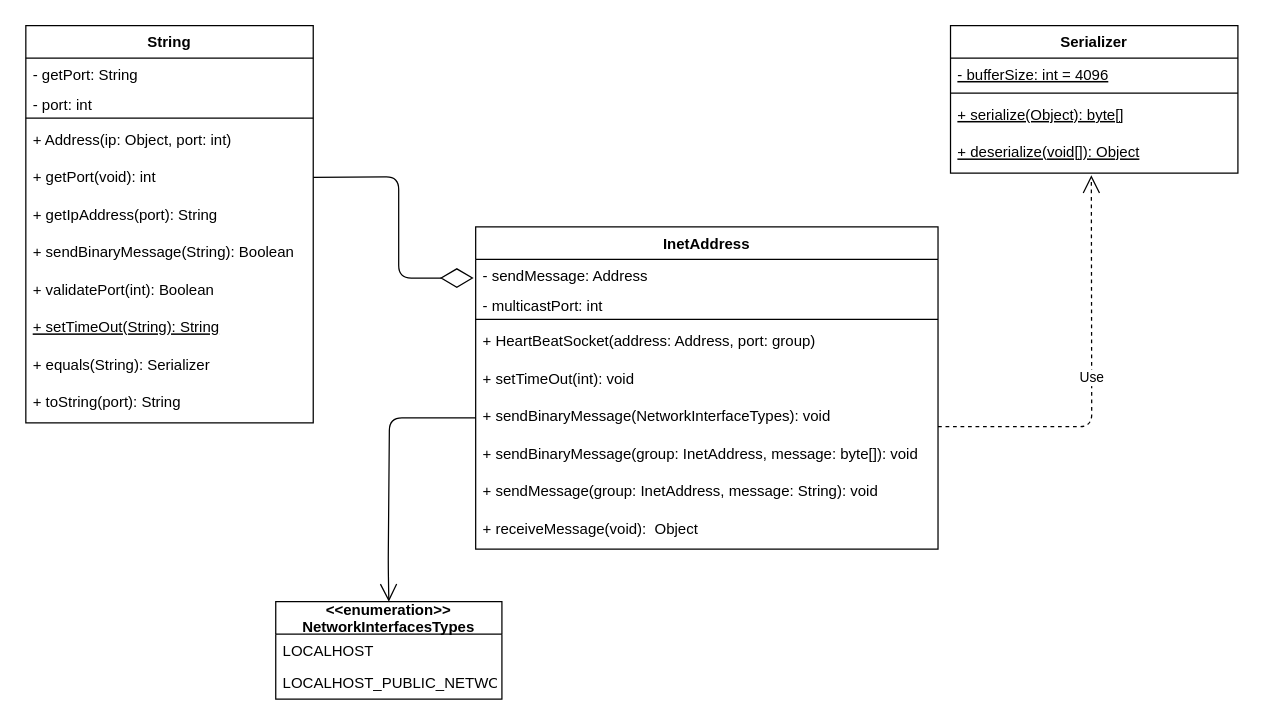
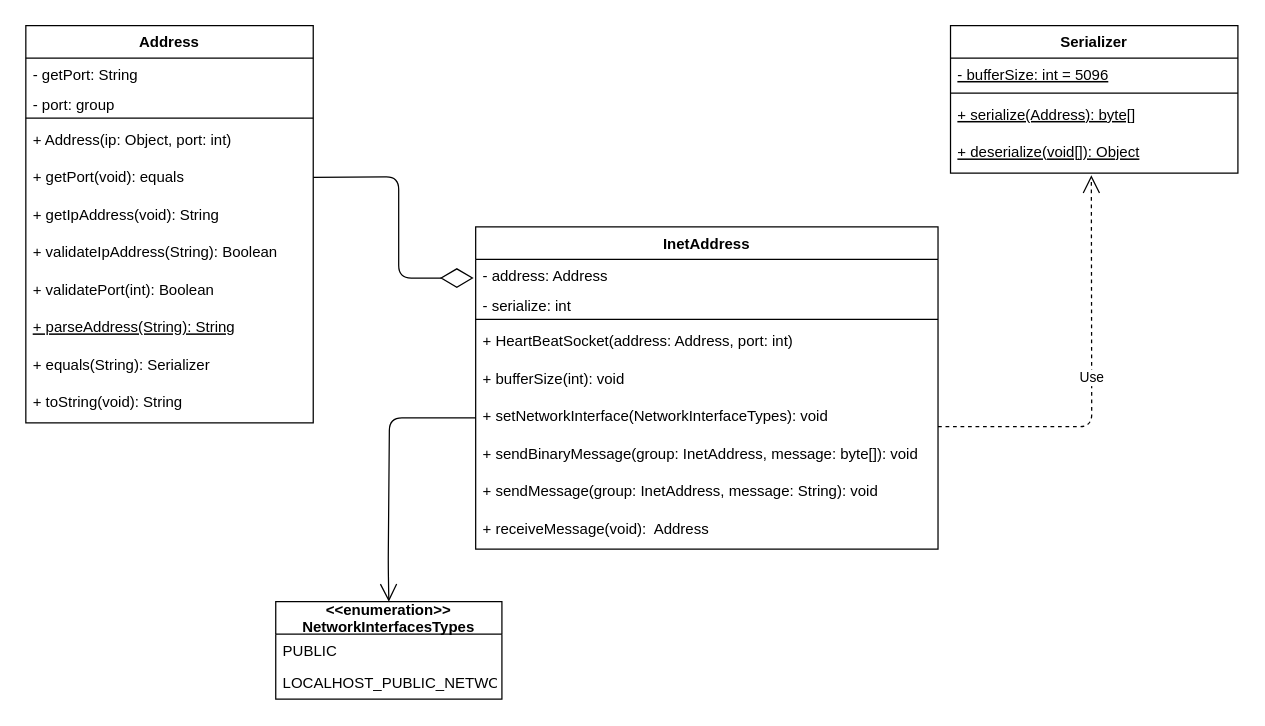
  <mxCell id="0" />
  <mxCell id="1" parent="0" />
- <mxCell id="2" value="String" style="swimlane;fontStyle=1;align=center;verticalAlign=top;childLayout=stackLayout;horizontal=1;startSize=26;horizontalStack=0;resizeParent=1;resizeParentMax=0;resizeLast=0;collapsible=1;marginBottom=0;" vertex="1" parent="1"><mxGeometry x="20" y="20" width="230" height="318" as="geometry"><mxRectangle x="100" y="140" width="140" height="26" as="alternateBounds" /></mxGeometry></mxCell>
+ <mxCell id="2" value="Address" style="swimlane;fontStyle=1;align=center;verticalAlign=top;childLayout=stackLayout;horizontal=1;startSize=26;horizontalStack=0;resizeParent=1;resizeParentMax=0;resizeLast=0;collapsible=1;marginBottom=0;" vertex="1" parent="1"><mxGeometry x="20" y="20" width="230" height="318" as="geometry"><mxRectangle x="100" y="140" width="140" height="26" as="alternateBounds" /></mxGeometry></mxCell>
  <mxCell id="3" value="- getPort: String" style="text;strokeColor=none;fillColor=none;align=left;verticalAlign=top;spacingLeft=4;spacingRight=4;overflow=hidden;rotatable=0;points=[[0,0.5],[1,0.5]];portConstraint=eastwest;" vertex="1" parent="2"><mxGeometry y="26" width="230" height="24" as="geometry" /></mxCell>
- <mxCell id="4" value="- port: int" style="text;strokeColor=none;fillColor=none;align=left;verticalAlign=top;spacingLeft=4;spacingRight=4;overflow=hidden;rotatable=0;points=[[0,0.5],[1,0.5]];portConstraint=eastwest;" vertex="1" parent="2"><mxGeometry y="50" width="230" height="20" as="geometry" /></mxCell>
+ <mxCell id="4" value="- port: group" style="text;strokeColor=none;fillColor=none;align=left;verticalAlign=top;spacingLeft=4;spacingRight=4;overflow=hidden;rotatable=0;points=[[0,0.5],[1,0.5]];portConstraint=eastwest;" vertex="1" parent="2"><mxGeometry y="50" width="230" height="20" as="geometry" /></mxCell>
  <mxCell id="5" value="" style="line;strokeWidth=1;fillColor=none;align=left;verticalAlign=middle;spacingTop=-1;spacingLeft=3;spacingRight=3;rotatable=0;labelPosition=right;points=[];portConstraint=eastwest;" vertex="1" parent="2"><mxGeometry y="70" width="230" height="8" as="geometry" /></mxCell>
  <mxCell id="6" value="+ Address(ip: Object, port: int)" style="text;strokeColor=none;fillColor=none;align=left;verticalAlign=top;spacingLeft=4;spacingRight=4;overflow=hidden;rotatable=0;points=[[0,0.5],[1,0.5]];portConstraint=eastwest;" vertex="1" parent="2"><mxGeometry y="78" width="230" height="30" as="geometry" /></mxCell>
- <mxCell id="7" value="+ getPort(void): int" style="text;strokeColor=none;fillColor=none;align=left;verticalAlign=top;spacingLeft=4;spacingRight=4;overflow=hidden;rotatable=0;points=[[0,0.5],[1,0.5]];portConstraint=eastwest;" vertex="1" parent="2"><mxGeometry y="108" width="230" height="30" as="geometry" /></mxCell>
- <mxCell id="8" value="+ getIpAddress(port): String" style="text;strokeColor=none;fillColor=none;align=left;verticalAlign=top;spacingLeft=4;spacingRight=4;overflow=hidden;rotatable=0;points=[[0,0.5],[1,0.5]];portConstraint=eastwest;" vertex="1" parent="2"><mxGeometry y="138" width="230" height="30" as="geometry" /></mxCell>
- <mxCell id="9" value="+ sendBinaryMessage(String): Boolean" style="text;strokeColor=none;fillColor=none;align=left;verticalAlign=top;spacingLeft=4;spacingRight=4;overflow=hidden;rotatable=0;points=[[0,0.5],[1,0.5]];portConstraint=eastwest;" vertex="1" parent="2"><mxGeometry y="168" width="230" height="30" as="geometry" /></mxCell>
+ <mxCell id="7" value="+ getPort(void): equals" style="text;strokeColor=none;fillColor=none;align=left;verticalAlign=top;spacingLeft=4;spacingRight=4;overflow=hidden;rotatable=0;points=[[0,0.5],[1,0.5]];portConstraint=eastwest;" vertex="1" parent="2"><mxGeometry y="108" width="230" height="30" as="geometry" /></mxCell>
+ <mxCell id="8" value="+ getIpAddress(void): String" style="text;strokeColor=none;fillColor=none;align=left;verticalAlign=top;spacingLeft=4;spacingRight=4;overflow=hidden;rotatable=0;points=[[0,0.5],[1,0.5]];portConstraint=eastwest;" vertex="1" parent="2"><mxGeometry y="138" width="230" height="30" as="geometry" /></mxCell>
+ <mxCell id="9" value="+ validateIpAddress(String): Boolean" style="text;strokeColor=none;fillColor=none;align=left;verticalAlign=top;spacingLeft=4;spacingRight=4;overflow=hidden;rotatable=0;points=[[0,0.5],[1,0.5]];portConstraint=eastwest;" vertex="1" parent="2"><mxGeometry y="168" width="230" height="30" as="geometry" /></mxCell>
  <mxCell id="10" value="+ validatePort(int): Boolean" style="text;strokeColor=none;fillColor=none;align=left;verticalAlign=top;spacingLeft=4;spacingRight=4;overflow=hidden;rotatable=0;points=[[0,0.5],[1,0.5]];portConstraint=eastwest;" vertex="1" parent="2"><mxGeometry y="198" width="230" height="30" as="geometry" /></mxCell>
- <mxCell id="11" value="+ setTimeOut(String): String" style="text;strokeColor=none;fillColor=none;align=left;verticalAlign=top;spacingLeft=4;spacingRight=4;overflow=hidden;rotatable=0;points=[[0,0.5],[1,0.5]];portConstraint=eastwest;fontStyle=4" vertex="1" parent="2"><mxGeometry y="228" width="230" height="30" as="geometry" /></mxCell>
+ <mxCell id="11" value="+ parseAddress(String): String" style="text;strokeColor=none;fillColor=none;align=left;verticalAlign=top;spacingLeft=4;spacingRight=4;overflow=hidden;rotatable=0;points=[[0,0.5],[1,0.5]];portConstraint=eastwest;fontStyle=4" vertex="1" parent="2"><mxGeometry y="228" width="230" height="30" as="geometry" /></mxCell>
  <mxCell id="12" value="+ equals(String): Serializer" style="text;strokeColor=none;fillColor=none;align=left;verticalAlign=top;spacingLeft=4;spacingRight=4;overflow=hidden;rotatable=0;points=[[0,0.5],[1,0.5]];portConstraint=eastwest;" vertex="1" parent="2"><mxGeometry y="258" width="230" height="30" as="geometry" /></mxCell>
- <mxCell id="13" value="+ toString(port): String" style="text;strokeColor=none;fillColor=none;align=left;verticalAlign=top;spacingLeft=4;spacingRight=4;overflow=hidden;rotatable=0;points=[[0,0.5],[1,0.5]];portConstraint=eastwest;" vertex="1" parent="2"><mxGeometry y="288" width="230" height="30" as="geometry" /></mxCell>
+ <mxCell id="13" value="+ toString(void): String" style="text;strokeColor=none;fillColor=none;align=left;verticalAlign=top;spacingLeft=4;spacingRight=4;overflow=hidden;rotatable=0;points=[[0,0.5],[1,0.5]];portConstraint=eastwest;" vertex="1" parent="2"><mxGeometry y="288" width="230" height="30" as="geometry" /></mxCell>
  <mxCell id="14" value="Serializer" style="swimlane;fontStyle=1;align=center;verticalAlign=top;childLayout=stackLayout;horizontal=1;startSize=26;horizontalStack=0;resizeParent=1;resizeParentMax=0;resizeLast=0;collapsible=1;marginBottom=0;" vertex="1" parent="1"><mxGeometry x="760" y="20" width="230" height="118" as="geometry"><mxRectangle x="100" y="140" width="140" height="26" as="alternateBounds" /></mxGeometry></mxCell>
- <mxCell id="15" value="- bufferSize: int = 4096" style="text;strokeColor=none;fillColor=none;align=left;verticalAlign=top;spacingLeft=4;spacingRight=4;overflow=hidden;rotatable=0;points=[[0,0.5],[1,0.5]];portConstraint=eastwest;fontStyle=4" vertex="1" parent="14"><mxGeometry y="26" width="230" height="24" as="geometry" /></mxCell>
+ <mxCell id="15" value="- bufferSize: int = 5096" style="text;strokeColor=none;fillColor=none;align=left;verticalAlign=top;spacingLeft=4;spacingRight=4;overflow=hidden;rotatable=0;points=[[0,0.5],[1,0.5]];portConstraint=eastwest;fontStyle=4" vertex="1" parent="14"><mxGeometry y="26" width="230" height="24" as="geometry" /></mxCell>
  <mxCell id="16" value="" style="line;strokeWidth=1;fillColor=none;align=left;verticalAlign=middle;spacingTop=-1;spacingLeft=3;spacingRight=3;rotatable=0;labelPosition=right;points=[];portConstraint=eastwest;" vertex="1" parent="14"><mxGeometry y="50" width="230" height="8" as="geometry" /></mxCell>
- <mxCell id="17" value="+ serialize(Object): byte[]" style="text;strokeColor=none;fillColor=none;align=left;verticalAlign=top;spacingLeft=4;spacingRight=4;overflow=hidden;rotatable=0;points=[[0,0.5],[1,0.5]];portConstraint=eastwest;fontStyle=4" vertex="1" parent="14"><mxGeometry y="58" width="230" height="30" as="geometry" /></mxCell>
+ <mxCell id="17" value="+ serialize(Address): byte[]" style="text;strokeColor=none;fillColor=none;align=left;verticalAlign=top;spacingLeft=4;spacingRight=4;overflow=hidden;rotatable=0;points=[[0,0.5],[1,0.5]];portConstraint=eastwest;fontStyle=4" vertex="1" parent="14"><mxGeometry y="58" width="230" height="30" as="geometry" /></mxCell>
  <mxCell id="18" value="+ deserialize(void[]): Object" style="text;strokeColor=none;fillColor=none;align=left;verticalAlign=top;spacingLeft=4;spacingRight=4;overflow=hidden;rotatable=0;points=[[0,0.5],[1,0.5]];portConstraint=eastwest;fontStyle=4" vertex="1" parent="14"><mxGeometry y="88" width="230" height="30" as="geometry" /></mxCell>
  <mxCell id="19" value="InetAddress" style="swimlane;fontStyle=1;align=center;verticalAlign=top;childLayout=stackLayout;horizontal=1;startSize=26;horizontalStack=0;resizeParent=1;resizeParentMax=0;resizeLast=0;collapsible=1;marginBottom=0;" vertex="1" parent="1"><mxGeometry x="380" y="181" width="370" height="258" as="geometry"><mxRectangle x="100" y="140" width="140" height="26" as="alternateBounds" /></mxGeometry></mxCell>
- <mxCell id="20" value="- sendMessage: Address" style="text;strokeColor=none;fillColor=none;align=left;verticalAlign=top;spacingLeft=4;spacingRight=4;overflow=hidden;rotatable=0;points=[[0,0.5],[1,0.5]];portConstraint=eastwest;" vertex="1" parent="19"><mxGeometry y="26" width="370" height="24" as="geometry" /></mxCell>
- <mxCell id="21" value="- multicastPort: int&#10;" style="text;strokeColor=none;fillColor=none;align=left;verticalAlign=top;spacingLeft=4;spacingRight=4;overflow=hidden;rotatable=0;points=[[0,0.5],[1,0.5]];portConstraint=eastwest;" vertex="1" parent="19"><mxGeometry y="50" width="370" height="20" as="geometry" /></mxCell>
+ <mxCell id="20" value="- address: Address" style="text;strokeColor=none;fillColor=none;align=left;verticalAlign=top;spacingLeft=4;spacingRight=4;overflow=hidden;rotatable=0;points=[[0,0.5],[1,0.5]];portConstraint=eastwest;" vertex="1" parent="19"><mxGeometry y="26" width="370" height="24" as="geometry" /></mxCell>
+ <mxCell id="21" value="- serialize: int&#10;" style="text;strokeColor=none;fillColor=none;align=left;verticalAlign=top;spacingLeft=4;spacingRight=4;overflow=hidden;rotatable=0;points=[[0,0.5],[1,0.5]];portConstraint=eastwest;" vertex="1" parent="19"><mxGeometry y="50" width="370" height="20" as="geometry" /></mxCell>
  <mxCell id="22" value="" style="line;strokeWidth=1;fillColor=none;align=left;verticalAlign=middle;spacingTop=-1;spacingLeft=3;spacingRight=3;rotatable=0;labelPosition=right;points=[];portConstraint=eastwest;" vertex="1" parent="19"><mxGeometry y="70" width="370" height="8" as="geometry" /></mxCell>
- <mxCell id="23" value="+ HeartBeatSocket(address: Address, port: group)" style="text;strokeColor=none;fillColor=none;align=left;verticalAlign=top;spacingLeft=4;spacingRight=4;overflow=hidden;rotatable=0;points=[[0,0.5],[1,0.5]];portConstraint=eastwest;" vertex="1" parent="19"><mxGeometry y="78" width="370" height="30" as="geometry" /></mxCell>
- <mxCell id="24" value="+ setTimeOut(int): void" style="text;strokeColor=none;fillColor=none;align=left;verticalAlign=top;spacingLeft=4;spacingRight=4;overflow=hidden;rotatable=0;points=[[0,0.5],[1,0.5]];portConstraint=eastwest;" vertex="1" parent="19"><mxGeometry y="108" width="370" height="30" as="geometry" /></mxCell>
- <mxCell id="25" value="+ sendBinaryMessage(NetworkInterfaceTypes): void" style="text;strokeColor=none;fillColor=none;align=left;verticalAlign=top;spacingLeft=4;spacingRight=4;overflow=hidden;rotatable=0;points=[[0,0.5],[1,0.5]];portConstraint=eastwest;" vertex="1" parent="19"><mxGeometry y="138" width="370" height="30" as="geometry" /></mxCell>
+ <mxCell id="23" value="+ HeartBeatSocket(address: Address, port: int)" style="text;strokeColor=none;fillColor=none;align=left;verticalAlign=top;spacingLeft=4;spacingRight=4;overflow=hidden;rotatable=0;points=[[0,0.5],[1,0.5]];portConstraint=eastwest;" vertex="1" parent="19"><mxGeometry y="78" width="370" height="30" as="geometry" /></mxCell>
+ <mxCell id="24" value="+ bufferSize(int): void" style="text;strokeColor=none;fillColor=none;align=left;verticalAlign=top;spacingLeft=4;spacingRight=4;overflow=hidden;rotatable=0;points=[[0,0.5],[1,0.5]];portConstraint=eastwest;" vertex="1" parent="19"><mxGeometry y="108" width="370" height="30" as="geometry" /></mxCell>
+ <mxCell id="25" value="+ setNetworkInterface(NetworkInterfaceTypes): void" style="text;strokeColor=none;fillColor=none;align=left;verticalAlign=top;spacingLeft=4;spacingRight=4;overflow=hidden;rotatable=0;points=[[0,0.5],[1,0.5]];portConstraint=eastwest;" vertex="1" parent="19"><mxGeometry y="138" width="370" height="30" as="geometry" /></mxCell>
  <mxCell id="26" value="+ sendBinaryMessage(group: InetAddress, message: byte[]): void" style="text;strokeColor=none;fillColor=none;align=left;verticalAlign=top;spacingLeft=4;spacingRight=4;overflow=hidden;rotatable=0;points=[[0,0.5],[1,0.5]];portConstraint=eastwest;" vertex="1" parent="19"><mxGeometry y="168" width="370" height="30" as="geometry" /></mxCell>
  <mxCell id="27" value="+ sendMessage(group: InetAddress, message: String): void" style="text;strokeColor=none;fillColor=none;align=left;verticalAlign=top;spacingLeft=4;spacingRight=4;overflow=hidden;rotatable=0;points=[[0,0.5],[1,0.5]];portConstraint=eastwest;" vertex="1" parent="19"><mxGeometry y="198" width="370" height="30" as="geometry" /></mxCell>
- <mxCell id="28" value="+ receiveMessage(void):  Object" style="text;strokeColor=none;fillColor=none;align=left;verticalAlign=top;spacingLeft=4;spacingRight=4;overflow=hidden;rotatable=0;points=[[0,0.5],[1,0.5]];portConstraint=eastwest;fontStyle=0" vertex="1" parent="19"><mxGeometry y="228" width="370" height="30" as="geometry" /></mxCell>
+ <mxCell id="28" value="+ receiveMessage(void):  Address" style="text;strokeColor=none;fillColor=none;align=left;verticalAlign=top;spacingLeft=4;spacingRight=4;overflow=hidden;rotatable=0;points=[[0,0.5],[1,0.5]];portConstraint=eastwest;fontStyle=0" vertex="1" parent="19"><mxGeometry y="228" width="370" height="30" as="geometry" /></mxCell>
  <mxCell id="29" value="&lt;&lt;enumeration&gt;&gt;&#10;NetworkInterfacesTypes" style="swimlane;fontStyle=1;childLayout=stackLayout;horizontal=1;startSize=26;fillColor=none;horizontalStack=0;resizeParent=1;resizeParentMax=0;resizeLast=0;collapsible=1;marginBottom=0;" vertex="1" parent="1"><mxGeometry x="220" y="481" width="181" height="78" as="geometry" /></mxCell>
- <mxCell id="30" value="LOCALHOST" style="text;strokeColor=none;fillColor=none;align=left;verticalAlign=top;spacingLeft=4;spacingRight=4;overflow=hidden;rotatable=0;points=[[0,0.5],[1,0.5]];portConstraint=eastwest;" vertex="1" parent="29"><mxGeometry y="26" width="181" height="26" as="geometry" /></mxCell>
+ <mxCell id="30" value="PUBLIC" style="text;strokeColor=none;fillColor=none;align=left;verticalAlign=top;spacingLeft=4;spacingRight=4;overflow=hidden;rotatable=0;points=[[0,0.5],[1,0.5]];portConstraint=eastwest;" vertex="1" parent="29"><mxGeometry y="26" width="181" height="26" as="geometry" /></mxCell>
  <mxCell id="31" value="LOCALHOST_PUBLIC_NETWORK" style="text;strokeColor=none;fillColor=none;align=left;verticalAlign=top;spacingLeft=4;spacingRight=4;overflow=hidden;rotatable=0;points=[[0,0.5],[1,0.5]];portConstraint=eastwest;" vertex="1" parent="29"><mxGeometry y="52" width="181" height="26" as="geometry" /></mxCell>
  <mxCell id="32" value="" style="endArrow=open;endFill=1;endSize=12;html=1;entryX=0.5;entryY=0;entryDx=0;entryDy=0;exitX=0;exitY=0.5;exitDx=0;exitDy=0;" edge="1" parent="1" source="25" target="29"><mxGeometry width="160" relative="1" as="geometry"><mxPoint x="375.56" y="461.05" as="sourcePoint" /><mxPoint x="430" y="431" as="targetPoint" /><Array as="points"><mxPoint x="311" y="334" /><mxPoint x="310" y="451" /></Array></mxGeometry></mxCell>
  <mxCell id="33" value="" style="endArrow=diamondThin;endFill=0;endSize=24;html=1;exitX=1.007;exitY=1.182;exitDx=0;exitDy=0;exitPerimeter=0;entryX=0;entryY=0.5;entryDx=0;entryDy=0;" edge="1" parent="1"><mxGeometry width="160" relative="1" as="geometry"><mxPoint x="250" y="141.46" as="sourcePoint" /><mxPoint x="378.39" y="222" as="targetPoint" /><Array as="points"><mxPoint x="318.39" y="141" /><mxPoint x="318.39" y="222" /></Array></mxGeometry></mxCell>
  <mxCell id="34" value="Use" style="endArrow=open;endSize=12;dashed=1;html=1;entryX=0.49;entryY=1.061;entryDx=0;entryDy=0;entryPerimeter=0;" edge="1" parent="1" target="18"><mxGeometry width="160" relative="1" as="geometry"><mxPoint x="750" y="341" as="sourcePoint" /><mxPoint x="910" y="341" as="targetPoint" /><Array as="points"><mxPoint x="873" y="341" /></Array></mxGeometry></mxCell>
